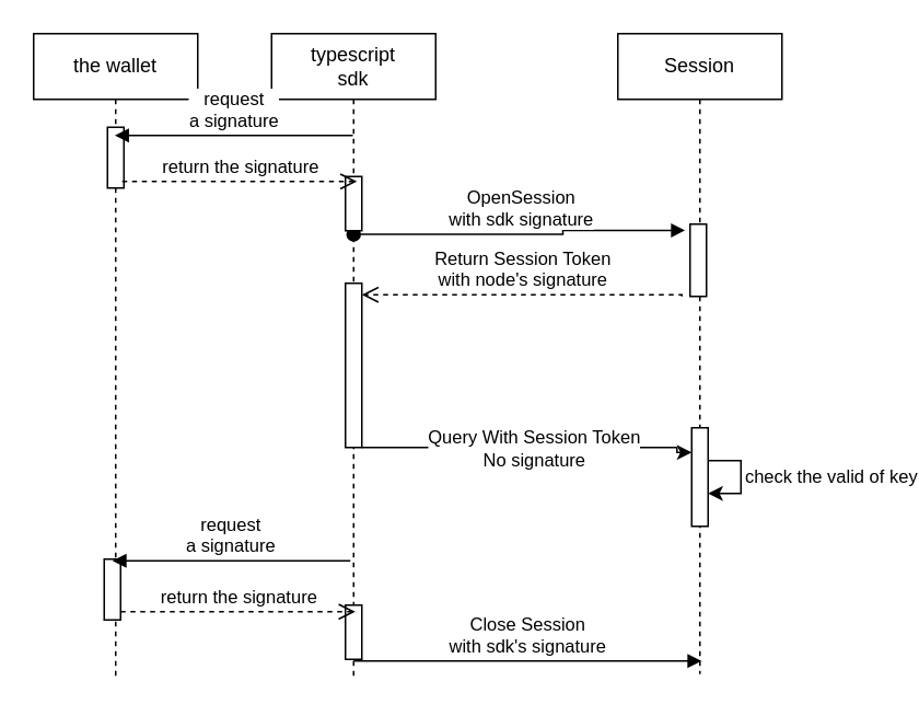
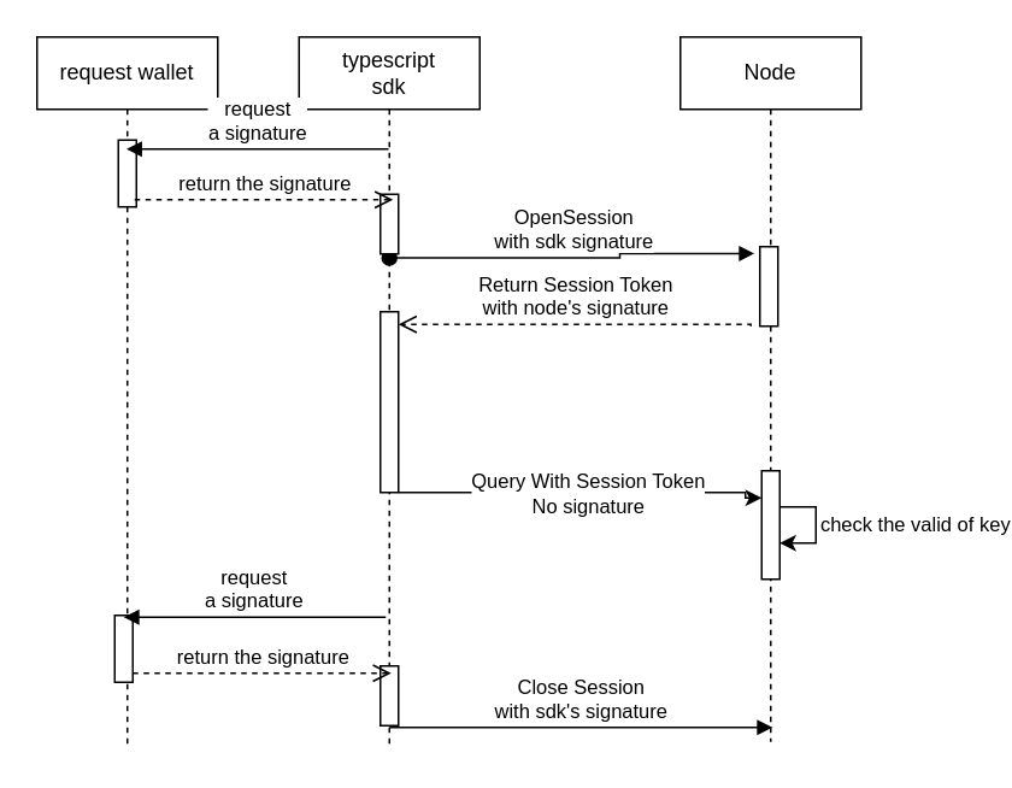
  <mxCell id="0" />
  <mxCell id="1" parent="0" />
- <mxCell id="2" value="Session" style="shape=umlLifeline;perimeter=lifelinePerimeter;whiteSpace=wrap;html=1;container=1;collapsible=0;recursiveResize=0;outlineConnect=0;" vertex="1" parent="1"><mxGeometry x="376" y="20" width="100" height="390" as="geometry" /></mxCell>
+ <mxCell id="2" value="Node" style="shape=umlLifeline;perimeter=lifelinePerimeter;whiteSpace=wrap;html=1;container=1;collapsible=0;recursiveResize=0;outlineConnect=0;" vertex="1" parent="1"><mxGeometry x="376" y="20" width="100" height="390" as="geometry" /></mxCell>
  <mxCell id="3" value="" style="html=1;points=[];perimeter=orthogonalPerimeter;" vertex="1" parent="2"><mxGeometry x="44" y="116" width="10" height="44" as="geometry" /></mxCell>
  <mxCell id="4" value="" style="html=1;points=[];perimeter=orthogonalPerimeter;" vertex="1" parent="2"><mxGeometry x="45" y="240" width="10" height="60" as="geometry" /></mxCell>
  <mxCell id="5" value="check the valid of key" style="edgeStyle=orthogonalEdgeStyle;rounded=0;orthogonalLoop=1;jettySize=auto;html=1;elbow=vertical;" edge="1" parent="2" source="4" target="4"><mxGeometry y="55" relative="1" as="geometry"><mxPoint as="offset" /></mxGeometry></mxCell>
  <mxCell id="6" value="OpenSession&lt;br&gt;with sdk signature" style="html=1;verticalAlign=bottom;startArrow=oval;endArrow=block;startSize=8;rounded=0;edgeStyle=orthogonalEdgeStyle;exitX=0.5;exitY=0.31;exitDx=0;exitDy=0;exitPerimeter=0;entryX=-0.3;entryY=0.086;entryDx=0;entryDy=0;entryPerimeter=0;" edge="1" target="3" parent="1" source="10"><mxGeometry relative="1" as="geometry"><mxPoint x="215" y="122" as="sourcePoint" /><Array as="points" /></mxGeometry></mxCell>
  <mxCell id="7" style="edgeStyle=orthogonalEdgeStyle;rounded=0;orthogonalLoop=1;jettySize=auto;html=1;entryX=0;entryY=0.25;entryDx=0;entryDy=0;entryPerimeter=0;" edge="1" parent="1" source="13" target="4"><mxGeometry relative="1" as="geometry"><Array as="points"><mxPoint x="412" y="272" /><mxPoint x="412" y="275" /></Array></mxGeometry></mxCell>
  <mxCell id="8" value="Query With Session Token&lt;br&gt;No signature" style="edgeLabel;html=1;align=center;verticalAlign=middle;resizable=0;points=[];" vertex="1" connectable="0" parent="7"><mxGeometry x="-0.148" y="1" relative="1" as="geometry"><mxPoint x="17" y="1" as="offset" /></mxGeometry></mxCell>
  <mxCell id="9" value="Return Session Token&lt;br&gt;with node's signature" style="html=1;verticalAlign=bottom;endArrow=open;dashed=1;endSize=8;rounded=0;edgeStyle=orthogonalEdgeStyle;entryX=1;entryY=0.07;entryDx=0;entryDy=0;entryPerimeter=0;exitX=-0.5;exitY=1;exitDx=0;exitDy=0;exitPerimeter=0;" edge="1" parent="1" source="3" target="13"><mxGeometry relative="1" as="geometry"><mxPoint x="445" y="182" as="sourcePoint" /><mxPoint x="365" y="182" as="targetPoint" /><Array as="points"><mxPoint x="415" y="179" /></Array></mxGeometry></mxCell>
  <mxCell id="10" value="typescript&lt;br&gt;sdk" style="shape=umlLifeline;perimeter=lifelinePerimeter;whiteSpace=wrap;html=1;container=1;collapsible=0;recursiveResize=0;outlineConnect=0;" vertex="1" parent="1"><mxGeometry x="165" y="20" width="100" height="394" as="geometry" /></mxCell>
  <mxCell id="11" value="" style="html=1;points=[];perimeter=orthogonalPerimeter;" vertex="1" parent="10"><mxGeometry x="45" y="87" width="10" height="33" as="geometry" /></mxCell>
  <mxCell id="12" value="" style="html=1;points=[];perimeter=orthogonalPerimeter;" vertex="1" parent="10"><mxGeometry x="45" y="348" width="10" height="33" as="geometry" /></mxCell>
  <mxCell id="13" value="" style="html=1;points=[];perimeter=orthogonalPerimeter;" vertex="1" parent="1"><mxGeometry x="210" y="172" width="10" height="100" as="geometry" /></mxCell>
  <mxCell id="14" value="Close Session&lt;br&gt;with sdk's signature" style="html=1;verticalAlign=bottom;endArrow=block;rounded=0;edgeStyle=orthogonalEdgeStyle;" edge="1" parent="1"><mxGeometry x="310" y="368" width="80" as="geometry"><mxPoint x="215" y="402" as="sourcePoint" /><mxPoint x="427" y="402" as="targetPoint" /><Array as="points"><mxPoint x="215" y="402" /><mxPoint x="455" y="402" /></Array></mxGeometry></mxCell>
- <mxCell id="15" value="the wallet" style="shape=umlLifeline;perimeter=lifelinePerimeter;whiteSpace=wrap;html=1;container=1;collapsible=0;recursiveResize=0;outlineConnect=0;" vertex="1" parent="1"><mxGeometry x="20" y="20" width="100" height="394" as="geometry" /></mxCell>
+ <mxCell id="15" value="request wallet" style="shape=umlLifeline;perimeter=lifelinePerimeter;whiteSpace=wrap;html=1;container=1;collapsible=0;recursiveResize=0;outlineConnect=0;" vertex="1" parent="1"><mxGeometry x="20" y="20" width="100" height="394" as="geometry" /></mxCell>
  <mxCell id="16" value="" style="html=1;points=[];perimeter=orthogonalPerimeter;" vertex="1" parent="15"><mxGeometry x="45" y="57" width="10" height="37" as="geometry" /></mxCell>
  <mxCell id="17" value="" style="html=1;points=[];perimeter=orthogonalPerimeter;" vertex="1" parent="15"><mxGeometry x="43" y="320" width="10" height="37" as="geometry" /></mxCell>
  <mxCell id="18" value="request&lt;br&gt;a signature" style="html=1;verticalAlign=bottom;endArrow=block;rounded=0;edgeStyle=orthogonalEdgeStyle;" edge="1" parent="1" source="10" target="15"><mxGeometry width="80" relative="1" as="geometry"><mxPoint x="134" y="100" as="sourcePoint" /><mxPoint x="214" y="100" as="targetPoint" /><Array as="points"><mxPoint x="163" y="82" /><mxPoint x="163" y="82" /></Array></mxGeometry></mxCell>
  <mxCell id="19" value="return the signature" style="html=1;verticalAlign=bottom;endArrow=open;dashed=1;endSize=8;rounded=0;edgeStyle=orthogonalEdgeStyle;exitX=0.9;exitY=0.892;exitDx=0;exitDy=0;exitPerimeter=0;" edge="1" parent="1" source="16"><mxGeometry relative="1" as="geometry"><mxPoint x="29" y="199" as="sourcePoint" /><mxPoint x="217" y="110" as="targetPoint" /><Array as="points"><mxPoint x="217" y="110" /></Array></mxGeometry></mxCell>
  <mxCell id="20" value="request&lt;br&gt;a signature" style="html=1;verticalAlign=bottom;endArrow=block;rounded=0;edgeStyle=orthogonalEdgeStyle;" edge="1" parent="1"><mxGeometry width="80" relative="1" as="geometry"><mxPoint x="213" y="341" as="sourcePoint" /><mxPoint x="68" y="341" as="targetPoint" /><Array as="points"><mxPoint x="161.5" y="341" /><mxPoint x="161.5" y="341" /></Array></mxGeometry></mxCell>
  <mxCell id="21" value="return the signature" style="html=1;verticalAlign=bottom;endArrow=open;dashed=1;endSize=8;rounded=0;edgeStyle=orthogonalEdgeStyle;exitX=0.9;exitY=0.892;exitDx=0;exitDy=0;exitPerimeter=0;" edge="1" parent="1"><mxGeometry relative="1" as="geometry"><mxPoint x="73" y="372" as="sourcePoint" /><mxPoint x="216" y="372" as="targetPoint" /><Array as="points"><mxPoint x="216" y="372" /></Array></mxGeometry></mxCell>
